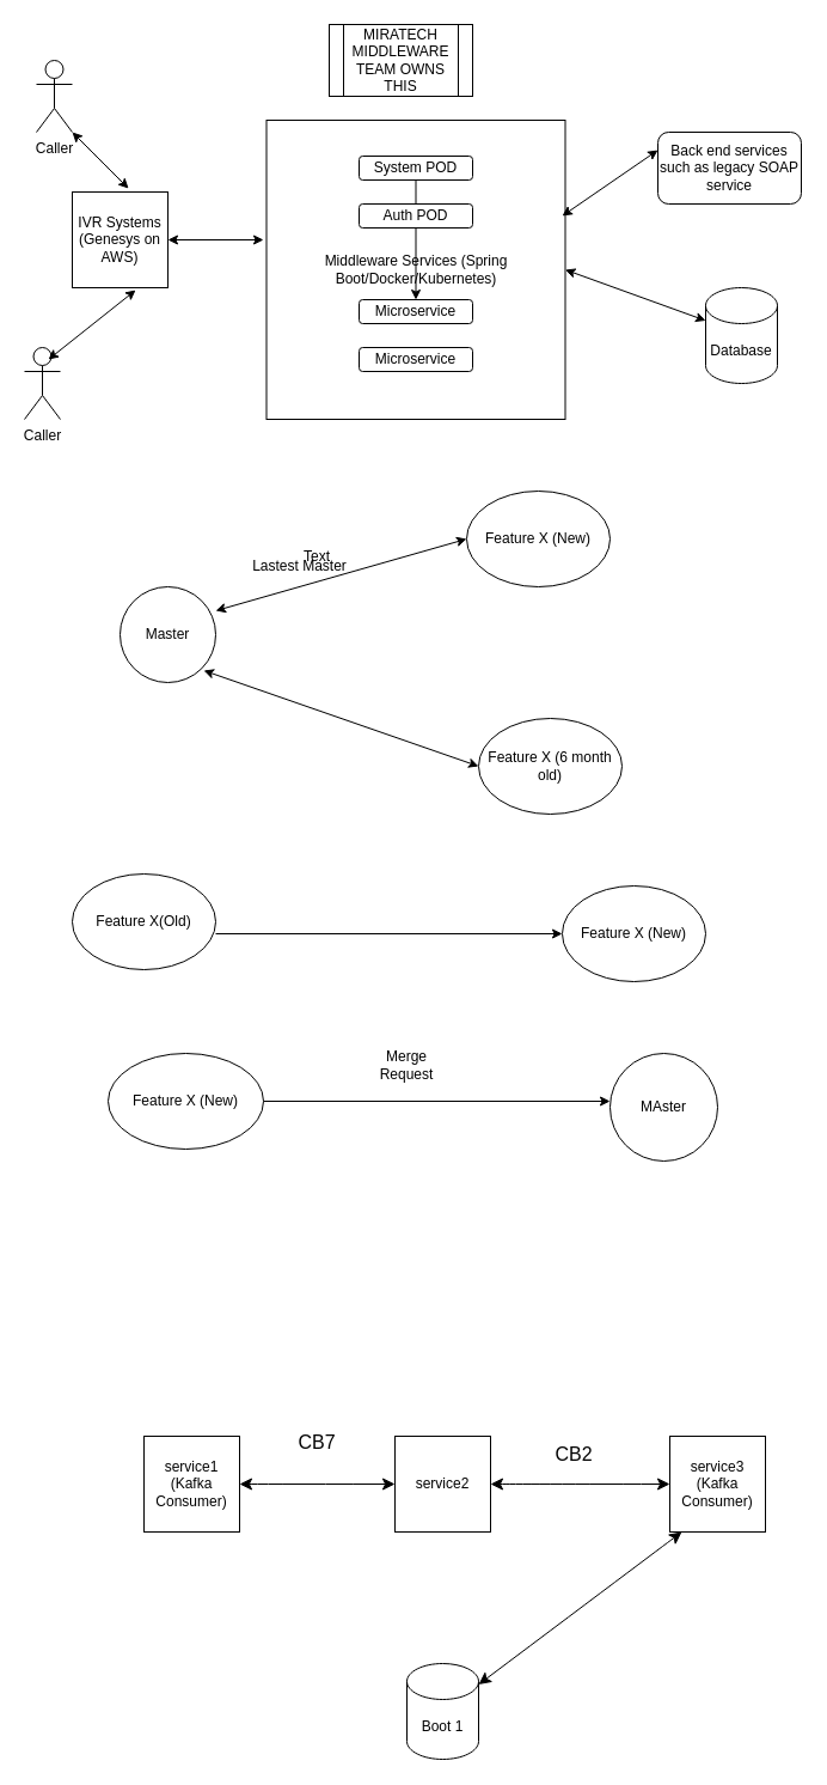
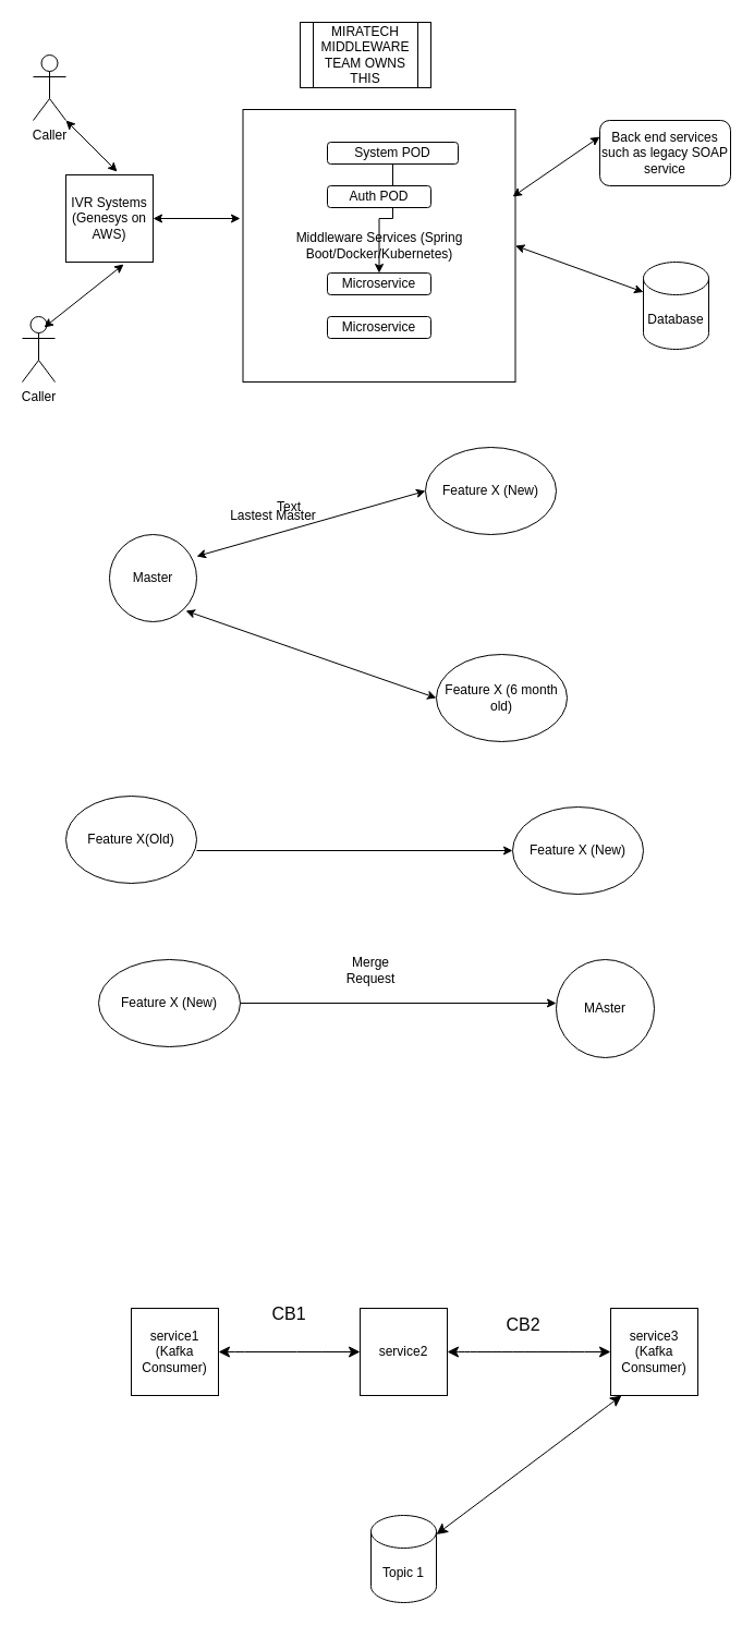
  <mxCell id="0" />
  <mxCell id="1" parent="0" />
  <mxCell id="2" value="Middleware Services (Spring Boot/Docker/Kubernetes)" style="whiteSpace=wrap;html=1;aspect=fixed;" parent="1" vertex="1"><mxGeometry x="222.5" y="100" width="250" height="250" as="geometry" /></mxCell>
  <mxCell id="3" value="" style="edgeStyle=orthogonalEdgeStyle;rounded=0;orthogonalLoop=1;jettySize=auto;html=1;" parent="1" source="4" target="7" edge="1"><mxGeometry relative="1" as="geometry" /></mxCell>
- <mxCell id="4" value="System POD" style="rounded=1;whiteSpace=wrap;html=1;" parent="1" vertex="1"><mxGeometry x="300" y="130" width="95" height="20" as="geometry" /></mxCell>
+ <mxCell id="4" value="System POD" style="rounded=1;whiteSpace=wrap;html=1;" parent="1" vertex="1"><mxGeometry x="300" y="130" width="120" height="20" as="geometry" /></mxCell>
  <mxCell id="5" value="Microservice" style="rounded=1;whiteSpace=wrap;html=1;" parent="1" vertex="1"><mxGeometry x="300" y="290" width="95" height="20" as="geometry" /></mxCell>
  <mxCell id="6" value="Auth POD" style="rounded=1;whiteSpace=wrap;html=1;" parent="1" vertex="1"><mxGeometry x="300" y="170" width="95" height="20" as="geometry" /></mxCell>
  <mxCell id="7" value="Microservice" style="rounded=1;whiteSpace=wrap;html=1;" parent="1" vertex="1"><mxGeometry x="300" y="250" width="95" height="20" as="geometry" /></mxCell>
  <mxCell id="8" value="Back end services such as legacy SOAP service" style="whiteSpace=wrap;html=1;rounded=1;" parent="1" vertex="1"><mxGeometry x="550" y="110" width="120" height="60" as="geometry" /></mxCell>
  <mxCell id="9" value="Database" style="shape=cylinder3;whiteSpace=wrap;html=1;boundedLbl=1;backgroundOutline=1;size=15;" parent="1" vertex="1"><mxGeometry x="590" y="240" width="60" height="80" as="geometry" /></mxCell>
  <mxCell id="10" value="" style="endArrow=classic;startArrow=classic;html=1;rounded=0;entryX=0;entryY=0.25;entryDx=0;entryDy=0;" parent="1" target="8" edge="1"><mxGeometry width="50" height="50" relative="1" as="geometry"><mxPoint x="470" y="180" as="sourcePoint" /><mxPoint x="520" y="130" as="targetPoint" /></mxGeometry></mxCell>
  <mxCell id="11" value="" style="endArrow=classic;startArrow=classic;html=1;rounded=0;entryX=0;entryY=0;entryDx=0;entryDy=27.5;entryPerimeter=0;exitX=1;exitY=0.5;exitDx=0;exitDy=0;" parent="1" source="2" target="9" edge="1"><mxGeometry width="50" height="50" relative="1" as="geometry"><mxPoint x="480" y="190" as="sourcePoint" /><mxPoint x="547" y="143" as="targetPoint" /></mxGeometry></mxCell>
  <mxCell id="12" value="IVR Systems (Genesys on AWS)" style="whiteSpace=wrap;html=1;aspect=fixed;" parent="1" vertex="1"><mxGeometry x="60" y="160" width="80" height="80" as="geometry" /></mxCell>
  <mxCell id="13" value="Caller" style="shape=umlActor;verticalLabelPosition=bottom;verticalAlign=top;html=1;outlineConnect=0;" parent="1" vertex="1"><mxGeometry x="30" y="50" width="30" height="60" as="geometry" /></mxCell>
  <mxCell id="14" value="" style="endArrow=classic;startArrow=classic;html=1;rounded=0;entryX=0.588;entryY=-0.037;entryDx=0;entryDy=0;entryPerimeter=0;exitX=1;exitY=1;exitDx=0;exitDy=0;exitPerimeter=0;" parent="1" source="13" target="12" edge="1"><mxGeometry width="50" height="50" relative="1" as="geometry"><mxPoint x="30" y="140" as="sourcePoint" /><mxPoint x="100" y="130" as="targetPoint" /></mxGeometry></mxCell>
  <mxCell id="15" value="Caller" style="shape=umlActor;verticalLabelPosition=bottom;verticalAlign=top;html=1;outlineConnect=0;" parent="1" vertex="1"><mxGeometry x="20" y="290" width="30" height="60" as="geometry" /></mxCell>
  <mxCell id="16" value="" style="endArrow=classic;startArrow=classic;html=1;rounded=0;entryX=0.663;entryY=1.025;entryDx=0;entryDy=0;entryPerimeter=0;" parent="1" target="12" edge="1"><mxGeometry width="50" height="50" relative="1" as="geometry"><mxPoint x="40" y="300" as="sourcePoint" /><mxPoint x="87" y="358" as="targetPoint" /></mxGeometry></mxCell>
  <mxCell id="17" value="" style="endArrow=classic;startArrow=classic;html=1;rounded=0;exitX=1;exitY=0.5;exitDx=0;exitDy=0;" parent="1" source="12" edge="1"><mxGeometry width="50" height="50" relative="1" as="geometry"><mxPoint x="140" y="210" as="sourcePoint" /><mxPoint x="220" y="200" as="targetPoint" /></mxGeometry></mxCell>
  <mxCell id="18" value="MIRATECH MIDDLEWARE TEAM OWNS THIS " style="shape=process;whiteSpace=wrap;html=1;backgroundOutline=1;" parent="1" vertex="1"><mxGeometry x="275" y="20" width="120" height="60" as="geometry" /></mxCell>
  <mxCell id="19" value="Master" style="ellipse;whiteSpace=wrap;html=1;aspect=fixed;" parent="1" vertex="1"><mxGeometry x="100" y="490" width="80" height="80" as="geometry" /></mxCell>
  <mxCell id="20" value="Feature X (6 month old)" style="ellipse;whiteSpace=wrap;html=1;" parent="1" vertex="1"><mxGeometry x="400" y="600" width="120" height="80" as="geometry" /></mxCell>
  <mxCell id="21" value="" style="endArrow=classic;startArrow=classic;html=1;rounded=0;entryX=0;entryY=0.5;entryDx=0;entryDy=0;" parent="1" target="20" edge="1"><mxGeometry width="50" height="50" relative="1" as="geometry"><mxPoint x="170" y="560" as="sourcePoint" /><mxPoint x="220" y="510" as="targetPoint" /></mxGeometry></mxCell>
  <mxCell id="22" value="Feature X (New)" style="ellipse;whiteSpace=wrap;html=1;" parent="1" vertex="1"><mxGeometry x="390" y="410" width="120" height="80" as="geometry" /></mxCell>
  <mxCell id="23" value="" style="endArrow=classic;startArrow=classic;html=1;rounded=0;entryX=0;entryY=0.5;entryDx=0;entryDy=0;" parent="1" target="22" edge="1"><mxGeometry width="50" height="50" relative="1" as="geometry"><mxPoint x="180" y="510" as="sourcePoint" /><mxPoint x="230" y="460" as="targetPoint" /></mxGeometry></mxCell>
  <mxCell id="24" value="Feature X(Old)" style="ellipse;whiteSpace=wrap;html=1;" parent="1" vertex="1"><mxGeometry x="60" y="730" width="120" height="80" as="geometry" /></mxCell>
  <mxCell id="25" value="" style="endArrow=classic;html=1;rounded=0;entryX=0;entryY=0.5;entryDx=0;entryDy=0;" parent="1" target="26" edge="1"><mxGeometry width="50" height="50" relative="1" as="geometry"><mxPoint x="180" y="780" as="sourcePoint" /><mxPoint x="460" y="780" as="targetPoint" /></mxGeometry></mxCell>
  <mxCell id="26" value="Feature X (New)" style="ellipse;whiteSpace=wrap;html=1;" parent="1" vertex="1"><mxGeometry x="470" y="740" width="120" height="80" as="geometry" /></mxCell>
  <mxCell id="27" value="Feature X (New)" style="ellipse;whiteSpace=wrap;html=1;" parent="1" vertex="1"><mxGeometry x="90" y="880" width="130" height="80" as="geometry" /></mxCell>
  <mxCell id="28" value="" style="endArrow=classic;html=1;rounded=0;exitX=1;exitY=0.5;exitDx=0;exitDy=0;" parent="1" source="27" edge="1"><mxGeometry width="50" height="50" relative="1" as="geometry"><mxPoint x="230" y="920" as="sourcePoint" /><mxPoint x="510" y="920" as="targetPoint" /></mxGeometry></mxCell>
  <mxCell id="29" value="MAster" style="ellipse;whiteSpace=wrap;html=1;aspect=fixed;" parent="1" vertex="1"><mxGeometry x="510" y="880" width="90" height="90" as="geometry" /></mxCell>
  <mxCell id="30" value="Merge Request" style="text;html=1;strokeColor=none;fillColor=none;align=center;verticalAlign=middle;whiteSpace=wrap;rounded=0;" parent="1" vertex="1"><mxGeometry x="310" y="875" width="60" height="30" as="geometry" /></mxCell>
  <mxCell id="31" value="Text" style="text;html=1;strokeColor=none;fillColor=none;align=center;verticalAlign=middle;whiteSpace=wrap;rounded=0;" parent="1" vertex="1"><mxGeometry x="230" y="450" width="70" height="30" as="geometry" /></mxCell>
  <mxCell id="32" value="Lastest Master" style="text;html=1;align=center;verticalAlign=middle;resizable=0;points=[];autosize=1;strokeColor=none;fillColor=none;" parent="1" vertex="1"><mxGeometry x="200" y="458" width="100" height="30" as="geometry" /></mxCell>
  <mxCell id="33" value="service1 (Kafka Consumer)" style="whiteSpace=wrap;html=1;aspect=fixed;" vertex="1" parent="1"><mxGeometry x="120" y="1200" width="80" height="80" as="geometry" /></mxCell>
  <mxCell id="34" value="service2" style="whiteSpace=wrap;html=1;aspect=fixed;" vertex="1" parent="1"><mxGeometry x="330" y="1200" width="80" height="80" as="geometry" /></mxCell>
  <mxCell id="35" value="service3 (Kafka Consumer)" style="whiteSpace=wrap;html=1;aspect=fixed;" vertex="1" parent="1"><mxGeometry x="560" y="1200" width="80" height="80" as="geometry" /></mxCell>
  <mxCell id="36" value="" style="endArrow=classic;startArrow=classic;html=1;rounded=0;fontSize=12;startSize=8;endSize=8;curved=1;" edge="1" parent="1"><mxGeometry width="50" height="50" relative="1" as="geometry"><mxPoint x="200" y="1240" as="sourcePoint" /><mxPoint x="330" y="1240" as="targetPoint" /></mxGeometry></mxCell>
  <mxCell id="37" value="" style="endArrow=classic;startArrow=classic;html=1;rounded=0;fontSize=12;startSize=8;endSize=8;curved=1;exitX=1;exitY=0.5;exitDx=0;exitDy=0;" edge="1" parent="1" source="34"><mxGeometry width="50" height="50" relative="1" as="geometry"><mxPoint x="410" y="1244" as="sourcePoint" /><mxPoint x="560" y="1240" as="targetPoint" /></mxGeometry></mxCell>
- <mxCell id="38" value="CB7" style="text;html=1;align=center;verticalAlign=middle;whiteSpace=wrap;rounded=0;fontSize=16;" vertex="1" parent="1"><mxGeometry x="235" y="1190" width="60" height="30" as="geometry" /></mxCell>
+ <mxCell id="38" value="CB1" style="text;html=1;align=center;verticalAlign=middle;whiteSpace=wrap;rounded=0;fontSize=16;" vertex="1" parent="1"><mxGeometry x="235" y="1190" width="60" height="30" as="geometry" /></mxCell>
  <mxCell id="39" value="CB2" style="text;html=1;align=center;verticalAlign=middle;whiteSpace=wrap;rounded=0;fontSize=16;" vertex="1" parent="1"><mxGeometry x="450" y="1200" width="60" height="30" as="geometry" /></mxCell>
- <mxCell id="40" value="Boot 1" style="shape=cylinder3;whiteSpace=wrap;html=1;boundedLbl=1;backgroundOutline=1;size=15;" vertex="1" parent="1"><mxGeometry x="340" y="1390" width="60" height="80" as="geometry" /></mxCell>
+ <mxCell id="40" value="Topic 1" style="shape=cylinder3;whiteSpace=wrap;html=1;boundedLbl=1;backgroundOutline=1;size=15;" vertex="1" parent="1"><mxGeometry x="340" y="1390" width="60" height="80" as="geometry" /></mxCell>
  <mxCell id="41" value="" style="endArrow=classic;startArrow=classic;html=1;rounded=0;fontSize=12;startSize=8;endSize=8;curved=1;" edge="1" parent="1" target="40"><mxGeometry width="50" height="50" relative="1" as="geometry"><mxPoint x="570" y="1280" as="sourcePoint" /><mxPoint x="730" y="1408" as="targetPoint" /></mxGeometry></mxCell>
